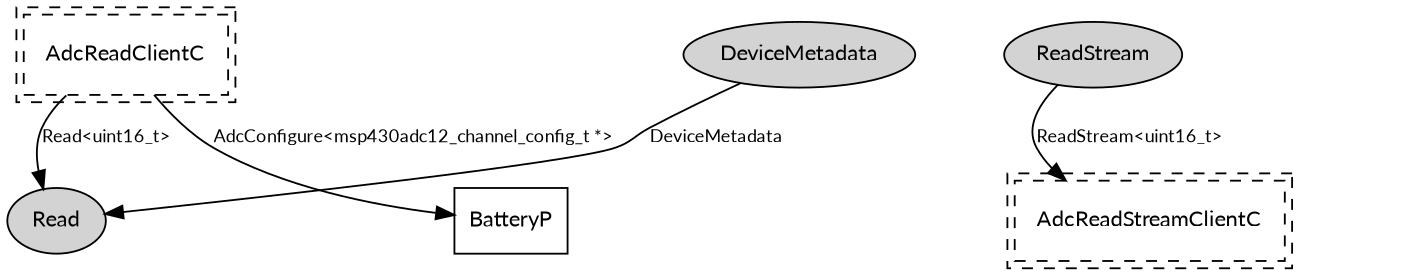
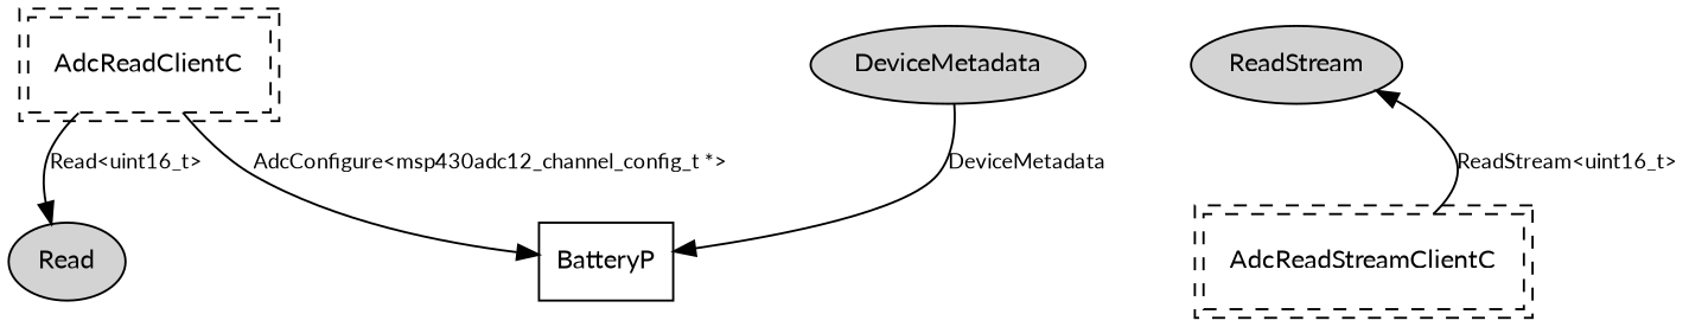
  digraph {
    fontname=Lato
    node [fontname=Lato fontsize=12 shape=ellipse style=filled]
    edge [fontname=Lato fontsize=10]
    n1 [label=Read]
    n2 [label=AdcReadClientC peripheries=2 shape=box style=dashed]
    BatteryP [shape=box style=""]
    n4 [label=ReadStream]
    n5 [label=AdcReadStreamClientC peripheries=2 shape=box style=dashed]
    n6 [label=DeviceMetadata]
    n2 -> n1 [label="Read<uint16_t>"]
    n2 -> BatteryP [label="AdcConfigure<msp430adc12_channel_config_t *>"]
-   n4 -> n5 [label="ReadStream<uint16_t>"]
-   n6 -> n1 [label=DeviceMetadata]
+   n5 -> n4 [label="ReadStream<uint16_t>"]
+   n6 -> BatteryP [label=DeviceMetadata]
  }
